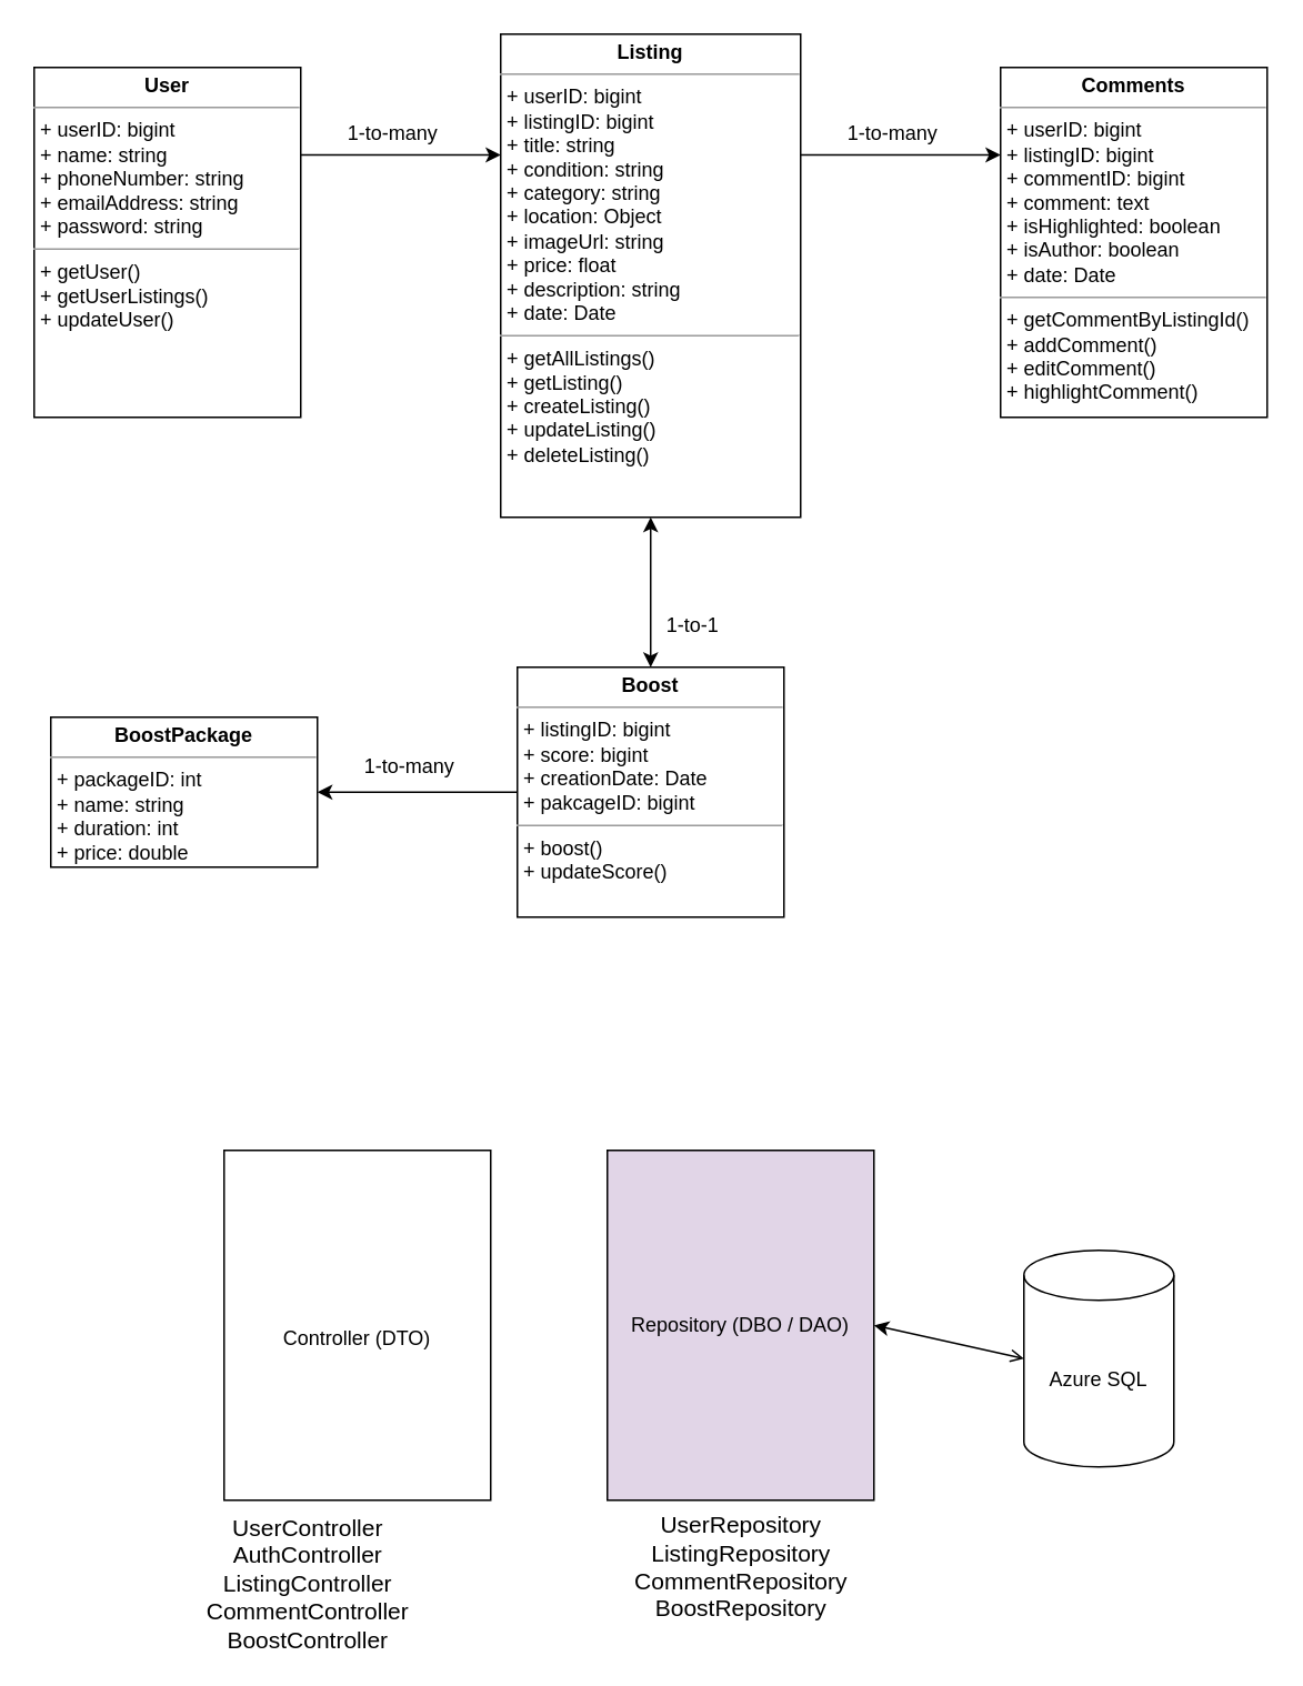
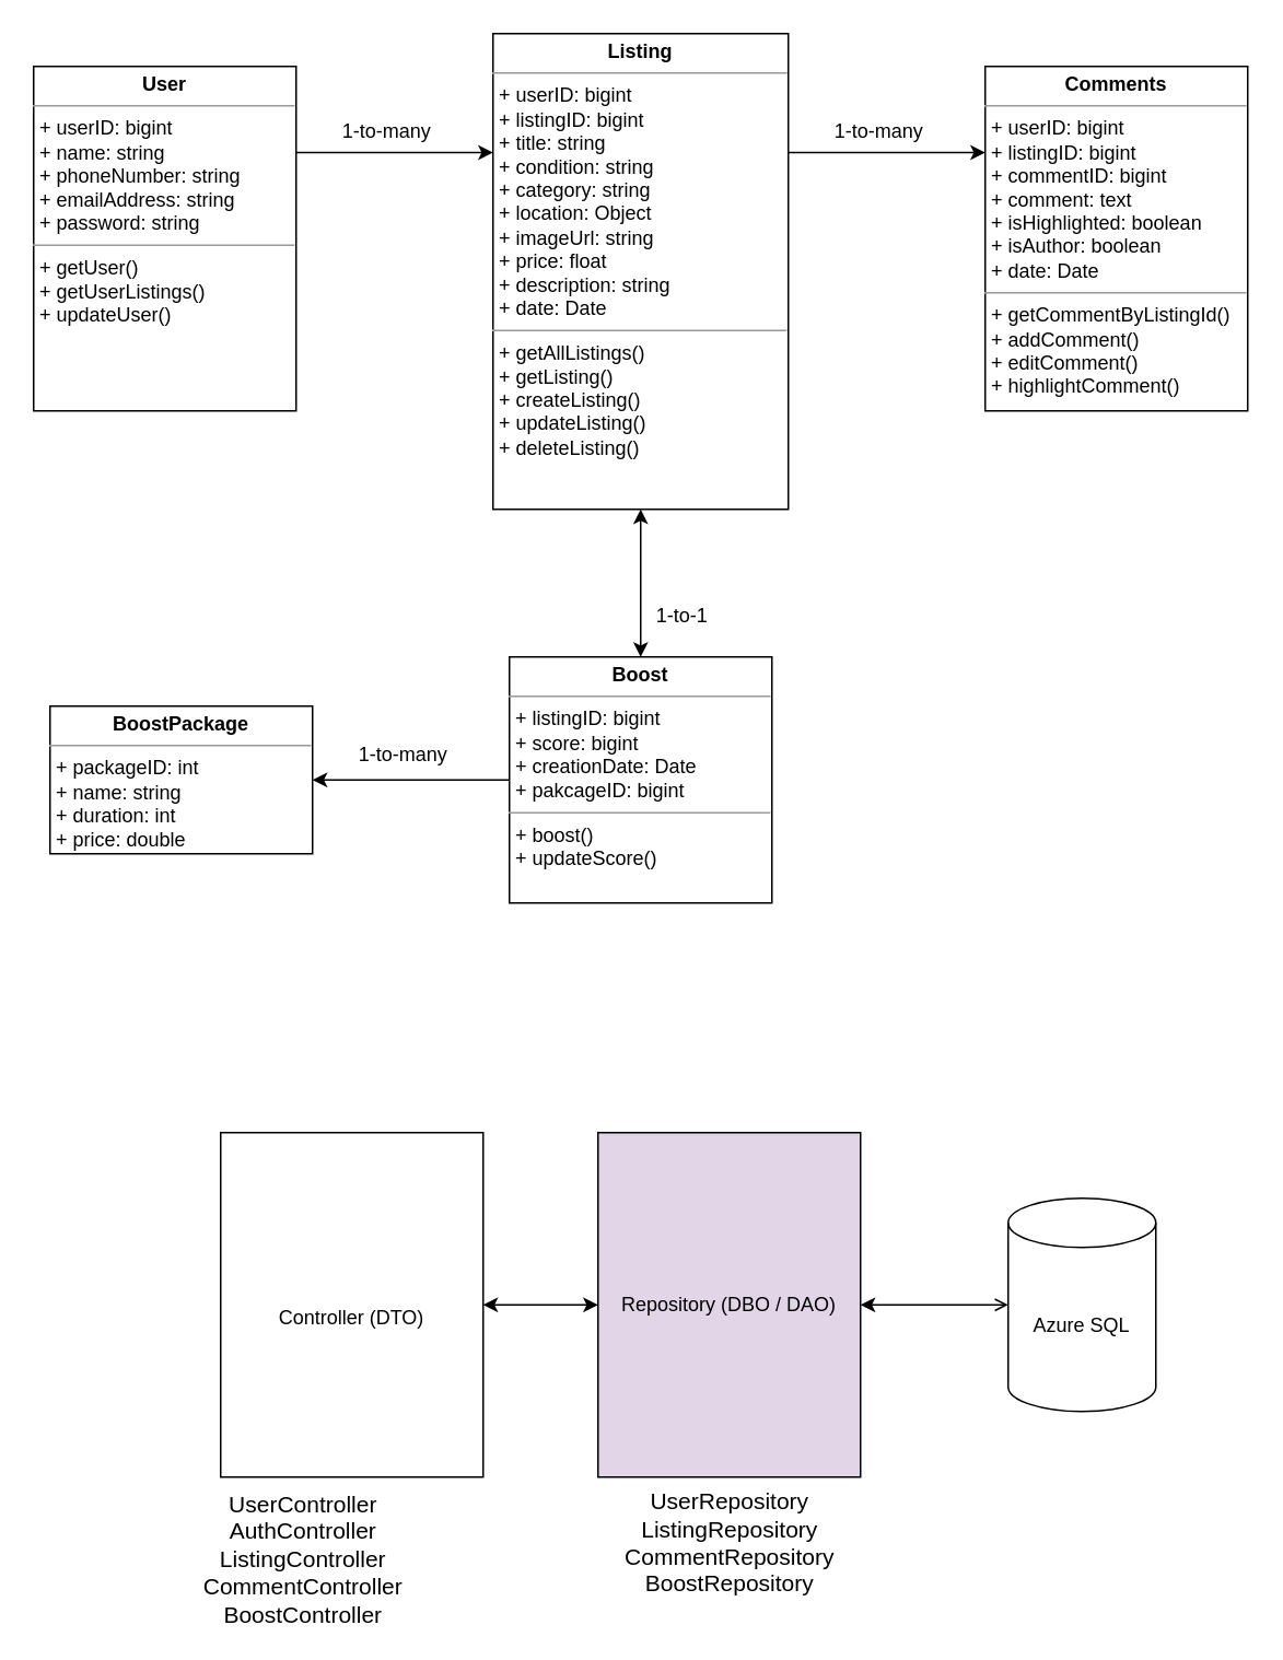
  <mxCell id="0" />
  <mxCell id="1" parent="0" />
  <mxCell id="2" style="edgeStyle=orthogonalEdgeStyle;rounded=0;orthogonalLoop=1;jettySize=auto;html=1;exitX=1;exitY=0.25;exitDx=0;exitDy=0;entryX=0;entryY=0.25;entryDx=0;entryDy=0;" parent="1" source="3" target="4" edge="1"><mxGeometry relative="1" as="geometry" /></mxCell>
  <mxCell id="3" value="&lt;p style=&quot;margin: 0px ; margin-top: 4px ; text-align: center&quot;&gt;&lt;b&gt;User&lt;/b&gt;&lt;/p&gt;&lt;hr size=&quot;1&quot;&gt;&lt;p style=&quot;margin: 0px ; margin-left: 4px&quot;&gt;+ userID: bigint&lt;/p&gt;&lt;p style=&quot;margin: 0px ; margin-left: 4px&quot;&gt;+ name: string&lt;/p&gt;&lt;p style=&quot;margin: 0px ; margin-left: 4px&quot;&gt;+ phoneNumber: string&lt;/p&gt;&lt;p style=&quot;margin: 0px ; margin-left: 4px&quot;&gt;+ emailAddress: string&lt;/p&gt;&lt;p style=&quot;margin: 0px ; margin-left: 4px&quot;&gt;+ password: string&lt;/p&gt;&lt;hr size=&quot;1&quot;&gt;&lt;p style=&quot;margin: 0px ; margin-left: 4px&quot;&gt;+ getUser()&lt;/p&gt;&lt;p style=&quot;margin: 0px ; margin-left: 4px&quot;&gt;+ getUserListings()&lt;/p&gt;&lt;p style=&quot;margin: 0px ; margin-left: 4px&quot;&gt;+ updateUser()&lt;/p&gt;" style="verticalAlign=top;align=left;overflow=fill;fontSize=12;fontFamily=Helvetica;html=1;" parent="1" vertex="1"><mxGeometry x="20" y="40" width="160" height="210" as="geometry" /></mxCell>
  <mxCell id="4" value="&lt;p style=&quot;margin: 0px ; margin-top: 4px ; text-align: center&quot;&gt;&lt;b&gt;Listing&lt;/b&gt;&lt;/p&gt;&lt;hr size=&quot;1&quot;&gt;&lt;p style=&quot;margin: 0px ; margin-left: 4px&quot;&gt;+ userID: bigint&lt;/p&gt;&lt;p style=&quot;margin: 0px ; margin-left: 4px&quot;&gt;+ listingID: bigint&lt;br&gt;&lt;/p&gt;&lt;p style=&quot;margin: 0px ; margin-left: 4px&quot;&gt;+ title: string&lt;br&gt;&lt;/p&gt;&lt;p style=&quot;margin: 0px ; margin-left: 4px&quot;&gt;+ condition: string&lt;/p&gt;&lt;p style=&quot;margin: 0px ; margin-left: 4px&quot;&gt;+ category: string&lt;/p&gt;&lt;p style=&quot;margin: 0px ; margin-left: 4px&quot;&gt;+ location: Object&lt;/p&gt;&lt;p style=&quot;margin: 0px ; margin-left: 4px&quot;&gt;+ imageUrl: string&lt;/p&gt;&lt;p style=&quot;margin: 0px ; margin-left: 4px&quot;&gt;+ price: float&lt;/p&gt;&lt;p style=&quot;margin: 0px ; margin-left: 4px&quot;&gt;+ description: string&lt;/p&gt;&lt;p style=&quot;margin: 0px ; margin-left: 4px&quot;&gt;+ date: Date&lt;/p&gt;&lt;hr size=&quot;1&quot;&gt;&lt;p style=&quot;margin: 0px ; margin-left: 4px&quot;&gt;+ getAllListings()&lt;br&gt;&lt;/p&gt;&lt;p style=&quot;margin: 0px ; margin-left: 4px&quot;&gt;+ getListing()&lt;/p&gt;&lt;p style=&quot;margin: 0px ; margin-left: 4px&quot;&gt;+ createListing()&lt;/p&gt;&lt;p style=&quot;margin: 0px ; margin-left: 4px&quot;&gt;+ updateListing()&lt;/p&gt;&lt;p style=&quot;margin: 0px ; margin-left: 4px&quot;&gt;+ deleteListing()&lt;/p&gt;" style="verticalAlign=top;align=left;overflow=fill;fontSize=12;fontFamily=Helvetica;html=1;" parent="1" vertex="1"><mxGeometry x="300" y="20" width="180" height="290" as="geometry" /></mxCell>
  <mxCell id="5" value="&lt;p style=&quot;margin: 0px ; margin-top: 4px ; text-align: center&quot;&gt;&lt;b&gt;Comments&lt;/b&gt;&lt;/p&gt;&lt;hr size=&quot;1&quot;&gt;&lt;p style=&quot;margin: 0px ; margin-left: 4px&quot;&gt;+ userID: bigint&lt;/p&gt;&lt;p style=&quot;margin: 0px ; margin-left: 4px&quot;&gt;+ listingID: bigint&lt;/p&gt;&lt;p style=&quot;margin: 0px ; margin-left: 4px&quot;&gt;+ commentID: bigint&lt;/p&gt;&lt;p style=&quot;margin: 0px ; margin-left: 4px&quot;&gt;+ comment: text&lt;/p&gt;&lt;p style=&quot;margin: 0px ; margin-left: 4px&quot;&gt;+ isHighlighted: boolean&lt;/p&gt;&lt;p style=&quot;margin: 0px ; margin-left: 4px&quot;&gt;+ isAuthor: boolean&lt;/p&gt;&lt;p style=&quot;margin: 0px ; margin-left: 4px&quot;&gt;+ date: Date&lt;/p&gt;&lt;hr size=&quot;1&quot;&gt;&lt;p style=&quot;margin: 0px ; margin-left: 4px&quot;&gt;+ getCommentByListingId()&lt;/p&gt;&lt;p style=&quot;margin: 0px ; margin-left: 4px&quot;&gt;+ addComment()&lt;/p&gt;&lt;p style=&quot;margin: 0px ; margin-left: 4px&quot;&gt;+ editComment()&lt;/p&gt;&lt;p style=&quot;margin: 0px ; margin-left: 4px&quot;&gt;+ highlightComment()&lt;/p&gt;" style="verticalAlign=top;align=left;overflow=fill;fontSize=12;fontFamily=Helvetica;html=1;" parent="1" vertex="1"><mxGeometry x="600" y="40" width="160" height="210" as="geometry" /></mxCell>
  <mxCell id="6" value="1-to-many" style="text;html=1;align=center;verticalAlign=middle;resizable=0;points=[];autosize=1;strokeColor=none;fillColor=none;" parent="1" vertex="1"><mxGeometry x="200" y="70" width="70" height="20" as="geometry" /></mxCell>
  <mxCell id="7" value="&lt;br&gt;Controller (DTO)" style="rounded=0;whiteSpace=wrap;html=1;" parent="1" vertex="1"><mxGeometry x="134" y="690" width="160" height="210" as="geometry" /></mxCell>
  <mxCell id="8" value="Repository (DBO / DAO)" style="rounded=0;whiteSpace=wrap;html=1;fillColor=#e1d5e7;" parent="1" vertex="1"><mxGeometry x="364" y="690" width="160" height="210" as="geometry" /></mxCell>
- <mxCell id="9" value="Azure SQL" style="shape=cylinder3;whiteSpace=wrap;html=1;boundedLbl=1;backgroundOutline=1;size=15;" parent="1" vertex="1"><mxGeometry x="614" y="750" width="90" height="130" as="geometry" /></mxCell>
+ <mxCell id="9" value="Azure SQL" style="shape=cylinder3;whiteSpace=wrap;html=1;boundedLbl=1;backgroundOutline=1;size=15;" parent="1" vertex="1"><mxGeometry x="614" y="730" width="90" height="130" as="geometry" /></mxCell>
  <mxCell id="10" value="" style="endArrow=open;startArrow=classic;html=1;rounded=0;entryX=0;entryY=0.5;entryDx=0;entryDy=0;entryPerimeter=0;exitX=1;exitY=0.5;exitDx=0;exitDy=0;" parent="1" source="8" target="9" edge="1"><mxGeometry width="50" height="50" relative="1" as="geometry"><mxPoint x="374" y="880" as="sourcePoint" /><mxPoint x="424" y="830" as="targetPoint" /></mxGeometry></mxCell>
+ <mxCell id="11" value="" style="endArrow=classic;startArrow=classic;html=1;rounded=0;exitX=1;exitY=0.5;exitDx=0;exitDy=0;entryX=0;entryY=0.5;entryDx=0;entryDy=0;" parent="1" source="7" target="8" edge="1"><mxGeometry width="50" height="50" relative="1" as="geometry"><mxPoint x="374" y="880" as="sourcePoint" /><mxPoint x="424" y="830" as="targetPoint" /></mxGeometry></mxCell>
  <mxCell id="12" value="&lt;font style=&quot;font-size: 14px&quot;&gt;UserController&lt;br&gt;AuthController&lt;br&gt;ListingController&lt;br&gt;CommentController&lt;br&gt;BoostController&lt;br&gt;&lt;/font&gt;" style="text;html=1;align=center;verticalAlign=middle;resizable=0;points=[];autosize=1;strokeColor=none;fillColor=none;" parent="1" vertex="1"><mxGeometry x="114" y="910" width="140" height="80" as="geometry" /></mxCell>
  <mxCell id="13" value="&lt;font style=&quot;font-size: 14px&quot;&gt;UserRepository&lt;br&gt;ListingRepository&lt;br&gt;CommentRepository&lt;br&gt;BoostRepository&lt;br&gt;&lt;/font&gt;" style="text;html=1;align=center;verticalAlign=middle;resizable=0;points=[];autosize=1;strokeColor=none;fillColor=none;" parent="1" vertex="1"><mxGeometry x="374" y="910" width="140" height="60" as="geometry" /></mxCell>
  <mxCell id="14" value="&lt;p style=&quot;margin: 0px ; margin-top: 4px ; text-align: center&quot;&gt;&lt;b&gt;Boost&lt;/b&gt;&lt;/p&gt;&lt;hr size=&quot;1&quot;&gt;&lt;p style=&quot;margin: 0px ; margin-left: 4px&quot;&gt;+ listingID: bigint&lt;/p&gt;&lt;p style=&quot;margin: 0px ; margin-left: 4px&quot;&gt;+ score: bigint&lt;br&gt;&lt;/p&gt;&lt;p style=&quot;margin: 0px ; margin-left: 4px&quot;&gt;+ creationDate: Date&lt;/p&gt;&lt;p style=&quot;margin: 0px ; margin-left: 4px&quot;&gt;+ pakcageID: bigint&lt;br&gt;&lt;/p&gt;&lt;hr size=&quot;1&quot;&gt;&lt;p style=&quot;margin: 0px ; margin-left: 4px&quot;&gt;+ boost()&lt;/p&gt;&lt;p style=&quot;margin: 0px ; margin-left: 4px&quot;&gt;+ updateScore()&lt;/p&gt;" style="verticalAlign=top;align=left;overflow=fill;fontSize=12;fontFamily=Helvetica;html=1;" parent="1" vertex="1"><mxGeometry x="310" y="400" width="160" height="150" as="geometry" /></mxCell>
  <mxCell id="15" style="edgeStyle=orthogonalEdgeStyle;rounded=0;orthogonalLoop=1;jettySize=auto;html=1;exitX=1;exitY=0.25;exitDx=0;exitDy=0;entryX=0;entryY=0.25;entryDx=0;entryDy=0;" parent="1" source="4" target="5" edge="1"><mxGeometry relative="1" as="geometry"><mxPoint x="200" y="102.5" as="sourcePoint" /><mxPoint x="320" y="102.5" as="targetPoint" /></mxGeometry></mxCell>
  <mxCell id="16" value="1-to-many" style="text;html=1;align=center;verticalAlign=middle;resizable=0;points=[];autosize=1;strokeColor=none;fillColor=none;" parent="1" vertex="1"><mxGeometry x="500" y="70" width="70" height="20" as="geometry" /></mxCell>
  <mxCell id="17" value="" style="endArrow=classic;startArrow=classic;html=1;rounded=0;exitX=0.5;exitY=0;exitDx=0;exitDy=0;entryX=0.5;entryY=1;entryDx=0;entryDy=0;" parent="1" source="14" target="4" edge="1"><mxGeometry width="50" height="50" relative="1" as="geometry"><mxPoint x="190" y="340" as="sourcePoint" /><mxPoint x="240" y="290" as="targetPoint" /></mxGeometry></mxCell>
  <mxCell id="18" value="1-to-1" style="text;html=1;align=center;verticalAlign=middle;resizable=0;points=[];autosize=1;strokeColor=none;fillColor=none;" parent="1" vertex="1"><mxGeometry x="390" y="365" width="50" height="20" as="geometry" /></mxCell>
  <mxCell id="19" value="&lt;p style=&quot;margin: 0px ; margin-top: 4px ; text-align: center&quot;&gt;&lt;b&gt;BoostPackage&lt;/b&gt;&lt;/p&gt;&lt;hr size=&quot;1&quot;&gt;&lt;p style=&quot;margin: 0px ; margin-left: 4px&quot;&gt;+ packageID: int&lt;/p&gt;&lt;p style=&quot;margin: 0px ; margin-left: 4px&quot;&gt;+ name: string&lt;/p&gt;&lt;p style=&quot;margin: 0px ; margin-left: 4px&quot;&gt;+ duration: int&lt;/p&gt;&lt;p style=&quot;margin: 0px ; margin-left: 4px&quot;&gt;+ price: double&lt;/p&gt;&lt;hr size=&quot;1&quot;&gt;&lt;p style=&quot;margin: 0px ; margin-left: 4px&quot;&gt;&lt;br&gt;&lt;/p&gt;" style="verticalAlign=top;align=left;overflow=fill;fontSize=12;fontFamily=Helvetica;html=1;" vertex="1" parent="1"><mxGeometry x="30" y="430" width="160" height="90" as="geometry" /></mxCell>
  <mxCell id="20" style="edgeStyle=orthogonalEdgeStyle;rounded=0;orthogonalLoop=1;jettySize=auto;html=1;entryX=1;entryY=0.5;entryDx=0;entryDy=0;exitX=0;exitY=0.5;exitDx=0;exitDy=0;" edge="1" parent="1" source="14" target="19"><mxGeometry relative="1" as="geometry"><mxPoint x="270" y="560" as="sourcePoint" /><mxPoint x="310" y="500" as="targetPoint" /></mxGeometry></mxCell>
  <mxCell id="21" value="1-to-many" style="text;html=1;align=center;verticalAlign=middle;resizable=0;points=[];autosize=1;strokeColor=none;fillColor=none;" vertex="1" parent="1"><mxGeometry x="210" y="450" width="70" height="20" as="geometry" /></mxCell>
